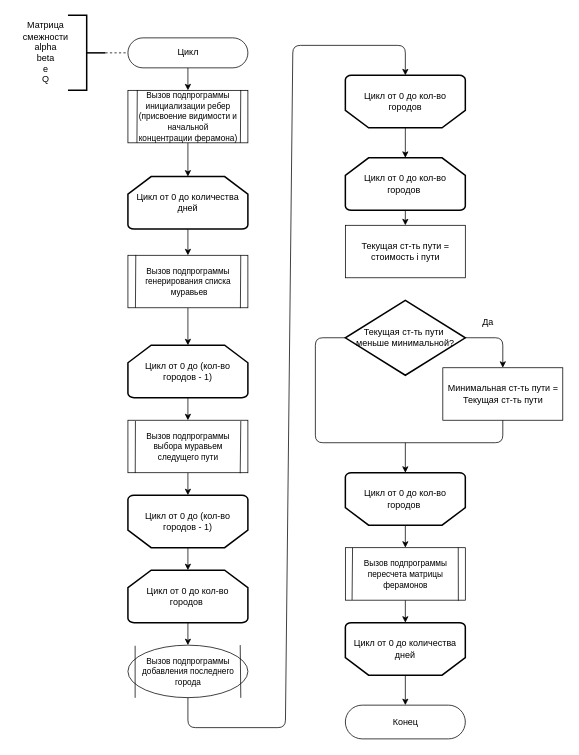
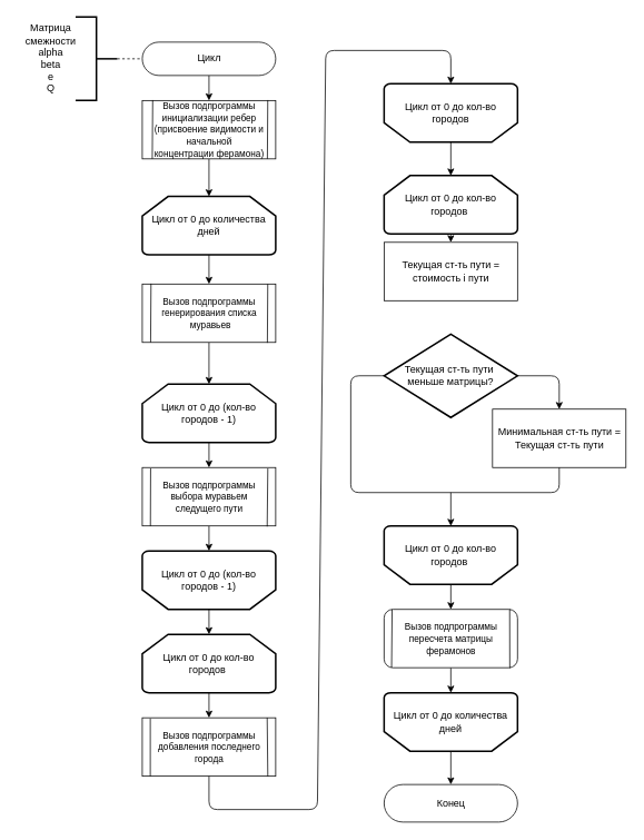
  <mxCell id="0" />
  <mxCell id="1" parent="0" />
  <mxCell id="2" value="" style="edgeStyle=none;html=1;" edge="1" parent="1" source="3" target="5"><mxGeometry relative="1" as="geometry" /></mxCell>
  <mxCell id="3" value="Цикл" style="html=1;dashed=0;whitespace=wrap;shape=mxgraph.dfd.start" vertex="1" parent="1"><mxGeometry x="170" y="50" width="160" height="40" as="geometry" /></mxCell>
  <mxCell id="4" value="" style="edgeStyle=none;html=1;" edge="1" parent="1" source="5" target="21"><mxGeometry relative="1" as="geometry" /></mxCell>
  <mxCell id="5" value="&lt;font style=&quot;font-size: 11px&quot;&gt;Вызов подпрограммы&lt;br&gt;инициализации ребер&lt;br&gt;(присвоение видимости и &lt;br&gt;начальной &lt;br&gt;концентрации ферамона)&lt;/font&gt;" style="html=1;dashed=0;whitespace=wrap;" vertex="1" parent="1"><mxGeometry x="170" y="120" width="160" height="70" as="geometry" /></mxCell>
  <mxCell id="6" value="" style="strokeWidth=2;html=1;shape=mxgraph.flowchart.annotation_2;align=left;labelPosition=right;pointerEvents=1;fillColor=#2a2a2a;rotation=-180;" vertex="1" parent="1"><mxGeometry x="90" y="20" width="50" height="100" as="geometry" /></mxCell>
  <mxCell id="7" value="" style="endArrow=none;dashed=1;html=1;exitX=0;exitY=0.5;exitDx=0;exitDy=0;exitPerimeter=0;entryX=0;entryY=0.5;entryDx=0;entryDy=0;entryPerimeter=0;" edge="1" parent="1" source="6" target="3"><mxGeometry width="50" height="50" relative="1" as="geometry"><mxPoint x="530" y="290" as="sourcePoint" /><mxPoint x="580" y="240" as="targetPoint" /></mxGeometry></mxCell>
  <mxCell id="8" value="Матрица &lt;br&gt;смежности&lt;br&gt;alpha&lt;br&gt;beta&lt;br&gt;e&lt;br&gt;Q" style="text;html=1;align=center;verticalAlign=middle;resizable=0;points=[];autosize=1;strokeColor=none;" vertex="1" parent="1"><mxGeometry x="20" y="25" width="80" height="90" as="geometry" /></mxCell>
  <mxCell id="9" value="Конец" style="html=1;dashed=0;whitespace=wrap;shape=mxgraph.dfd.start" vertex="1" parent="1"><mxGeometry x="460" y="940" width="160" height="45" as="geometry" /></mxCell>
  <mxCell id="10" value="" style="edgeStyle=none;html=1;" edge="1" parent="1" source="11" target="9"><mxGeometry relative="1" as="geometry" /></mxCell>
  <mxCell id="11" value="Цикл от 0 до количества дней" style="strokeWidth=2;html=1;shape=mxgraph.flowchart.loop_limit;whiteSpace=wrap;direction=west;" vertex="1" parent="1"><mxGeometry x="460" y="830" width="160" height="70" as="geometry" /></mxCell>
  <mxCell id="12" value="Минимальная ст-ть пути = &lt;br&gt;Текущая ст-ть пути" style="html=1;dashed=0;whitespace=wrap;" vertex="1" parent="1"><mxGeometry x="590" y="490" width="160" height="70" as="geometry" /></mxCell>
- <mxCell id="13" value="Текущая ст-ть пути&amp;nbsp;&lt;br&gt;меньше минимальной?" style="strokeWidth=2;html=1;shape=mxgraph.flowchart.decision;whiteSpace=wrap;fillColor=none;" vertex="1" parent="1"><mxGeometry x="460" y="400" width="160" height="100" as="geometry" /></mxCell>
- <mxCell id="14" value="Текущая ст-ть пути =&lt;br&gt;стоимость i пути" style="html=1;dashed=0;whitespace=wrap;" vertex="1" parent="1"><mxGeometry x="460" y="300" width="160" height="70" as="geometry" /></mxCell>
+ <mxCell id="13" value="Текущая ст-ть пути&amp;nbsp;&lt;br&gt;меньше матрицы?" style="strokeWidth=2;html=1;shape=mxgraph.flowchart.decision;whiteSpace=wrap;fillColor=none;" vertex="1" parent="1"><mxGeometry x="460" y="400" width="160" height="100" as="geometry" /></mxCell>
+ <mxCell id="14" value="Текущая ст-ть пути =&lt;br&gt;стоимость i пути" style="html=1;dashed=0;whitespace=wrap;" vertex="1" parent="1"><mxGeometry x="460" y="290" width="160" height="70" as="geometry" /></mxCell>
  <mxCell id="15" value="" style="endArrow=classic;html=1;exitX=1;exitY=0.5;exitDx=0;exitDy=0;exitPerimeter=0;entryX=0.5;entryY=0;entryDx=0;entryDy=0;" edge="1" parent="1" source="13" target="12"><mxGeometry width="50" height="50" relative="1" as="geometry"><mxPoint x="530" y="550" as="sourcePoint" /><mxPoint x="580" y="500" as="targetPoint" /><Array as="points"><mxPoint x="670" y="450" /></Array></mxGeometry></mxCell>
  <mxCell id="16" value="" style="endArrow=none;html=1;exitX=0;exitY=0.5;exitDx=0;exitDy=0;exitPerimeter=0;entryX=0.5;entryY=1;entryDx=0;entryDy=0;" edge="1" parent="1" source="13" target="12"><mxGeometry width="50" height="50" relative="1" as="geometry"><mxPoint x="530" y="550" as="sourcePoint" /><mxPoint x="670" y="590" as="targetPoint" /><Array as="points"><mxPoint x="420" y="450" /><mxPoint x="420" y="590" /><mxPoint x="670" y="590" /></Array></mxGeometry></mxCell>
- <mxCell id="17" value="Да" style="text;html=1;align=center;verticalAlign=middle;resizable=0;points=[];autosize=1;strokeColor=none;" vertex="1" parent="1"><mxGeometry x="635" y="420" width="30" height="20" as="geometry" /></mxCell>
  <mxCell id="18" value="" style="edgeStyle=none;html=1;" edge="1" parent="1" source="19" target="27"><mxGeometry relative="1" as="geometry" /></mxCell>
  <mxCell id="19" value="Цикл от 0 до (кол-во городов - 1)" style="strokeWidth=2;html=1;shape=mxgraph.flowchart.loop_limit;whiteSpace=wrap;direction=west;" vertex="1" parent="1"><mxGeometry x="170" y="660" width="160" height="70" as="geometry" /></mxCell>
  <mxCell id="20" value="" style="edgeStyle=none;html=1;" edge="1" parent="1" source="21" target="25"><mxGeometry relative="1" as="geometry" /></mxCell>
  <mxCell id="21" value="Цикл от 0 до количества дней" style="strokeWidth=2;html=1;shape=mxgraph.flowchart.loop_limit;whiteSpace=wrap;direction=east;" vertex="1" parent="1"><mxGeometry x="170" y="235" width="160" height="70" as="geometry" /></mxCell>
  <mxCell id="22" value="" style="edgeStyle=none;html=1;" edge="1" parent="1" source="23" target="19"><mxGeometry relative="1" as="geometry" /></mxCell>
  <mxCell id="23" value="&lt;font style=&quot;font-size: 11px&quot;&gt;Вызов подпрограммы&lt;br&gt;выбора муравьем &lt;br&gt;следущего пути&lt;br&gt;&lt;/font&gt;" style="html=1;dashed=0;whitespace=wrap;" vertex="1" parent="1"><mxGeometry x="170" y="560" width="160" height="70" as="geometry" /></mxCell>
  <mxCell id="24" value="" style="edgeStyle=none;html=1;" edge="1" parent="1" source="25" target="29"><mxGeometry relative="1" as="geometry" /></mxCell>
  <mxCell id="25" value="&lt;font style=&quot;font-size: 11px&quot;&gt;Вызов подпрограммы&lt;br&gt;генерирования списка&lt;br&gt;&amp;nbsp;муравьев&lt;br&gt;&lt;/font&gt;" style="html=1;dashed=0;whitespace=wrap;" vertex="1" parent="1"><mxGeometry x="170" y="340" width="160" height="70" as="geometry" /></mxCell>
  <mxCell id="26" value="" style="edgeStyle=none;html=1;" edge="1" parent="1" source="27" target="36"><mxGeometry relative="1" as="geometry" /></mxCell>
  <mxCell id="27" value="Цикл от 0 до кол-во городов&amp;nbsp;" style="strokeWidth=2;html=1;shape=mxgraph.flowchart.loop_limit;whiteSpace=wrap;direction=east;" vertex="1" parent="1"><mxGeometry x="170" y="760" width="160" height="70" as="geometry" /></mxCell>
  <mxCell id="28" value="" style="edgeStyle=none;html=1;" edge="1" parent="1" source="29" target="23"><mxGeometry relative="1" as="geometry" /></mxCell>
  <mxCell id="29" value="Цикл от 0 до (кол-во городов - 1)" style="strokeWidth=2;html=1;shape=mxgraph.flowchart.loop_limit;whiteSpace=wrap;direction=east;" vertex="1" parent="1"><mxGeometry x="170" y="460" width="160" height="70" as="geometry" /></mxCell>
  <mxCell id="30" value="" style="edgeStyle=none;html=1;" edge="1" parent="1" source="31" target="35"><mxGeometry relative="1" as="geometry" /></mxCell>
  <mxCell id="31" value="Цикл от 0 до кол-во городов&amp;nbsp;" style="strokeWidth=2;html=1;shape=mxgraph.flowchart.loop_limit;whiteSpace=wrap;direction=west;" vertex="1" parent="1"><mxGeometry x="460" y="630" width="160" height="70" as="geometry" /></mxCell>
  <mxCell id="32" value="" style="edgeStyle=none;html=1;" edge="1" parent="1" source="33" target="38"><mxGeometry relative="1" as="geometry" /></mxCell>
  <mxCell id="33" value="Цикл от 0 до кол-во &lt;br&gt;городов" style="strokeWidth=2;html=1;shape=mxgraph.flowchart.loop_limit;whiteSpace=wrap;direction=west;" vertex="1" parent="1"><mxGeometry x="460" y="100" width="160" height="70" as="geometry" /></mxCell>
  <mxCell id="34" value="" style="edgeStyle=none;html=1;" edge="1" parent="1" source="35" target="11"><mxGeometry relative="1" as="geometry" /></mxCell>
- <mxCell id="35" value="&lt;font style=&quot;font-size: 11px&quot;&gt;Вызов подпрограммы&lt;br&gt;пересчета матрицы&lt;br&gt;ферамонов&lt;br&gt;&lt;/font&gt;" style="html=1;dashed=0;whitespace=wrap;" vertex="1" parent="1"><mxGeometry x="460" y="730" width="160" height="70" as="geometry" /></mxCell>
- <mxCell id="36" value="&lt;font style=&quot;font-size: 11px&quot;&gt;Вызов подпрограммы&lt;br&gt;добавления последнего&lt;br&gt;города&lt;br&gt;&lt;/font&gt;" style="ellipse;html=1;dashed=0;whitespace=wrap;" vertex="1" parent="1"><mxGeometry x="170" y="860" width="160" height="70" as="geometry" /></mxCell>
+ <mxCell id="35" value="&lt;font style=&quot;font-size: 11px&quot;&gt;Вызов подпрограммы&lt;br&gt;пересчета матрицы&lt;br&gt;ферамонов&lt;br&gt;&lt;/font&gt;" style="html=1;dashed=0;whitespace=wrap;rounded=1;" vertex="1" parent="1"><mxGeometry x="460" y="730" width="160" height="70" as="geometry" /></mxCell>
+ <mxCell id="36" value="&lt;font style=&quot;font-size: 11px&quot;&gt;Вызов подпрограммы&lt;br&gt;добавления последнего&lt;br&gt;города&lt;br&gt;&lt;/font&gt;" style="html=1;dashed=0;whitespace=wrap;" vertex="1" parent="1"><mxGeometry x="170" y="860" width="160" height="70" as="geometry" /></mxCell>
  <mxCell id="37" value="" style="edgeStyle=none;html=1;" edge="1" parent="1" source="38" target="14"><mxGeometry relative="1" as="geometry" /></mxCell>
  <mxCell id="38" value="Цикл от 0 до кол-во городов&amp;nbsp;" style="strokeWidth=2;html=1;shape=mxgraph.flowchart.loop_limit;whiteSpace=wrap;direction=east;" vertex="1" parent="1"><mxGeometry x="460" y="210" width="160" height="70" as="geometry" /></mxCell>
  <mxCell id="39" value="" style="endArrow=classic;html=1;exitX=0.5;exitY=1;exitDx=0;exitDy=0;entryX=0.5;entryY=1;entryDx=0;entryDy=0;entryPerimeter=0;" edge="1" parent="1" source="36" target="33"><mxGeometry width="50" height="50" relative="1" as="geometry"><mxPoint x="470" y="720" as="sourcePoint" /><mxPoint x="450" y="340" as="targetPoint" /><Array as="points"><mxPoint x="250" y="970" /><mxPoint x="380" y="970" /><mxPoint x="390" y="60" /><mxPoint x="540" y="60" /></Array></mxGeometry></mxCell>
  <mxCell id="40" value="" style="endArrow=classic;html=1;" edge="1" parent="1"><mxGeometry width="50" height="50" relative="1" as="geometry"><mxPoint x="540" y="590" as="sourcePoint" /><mxPoint x="540" y="630" as="targetPoint" /></mxGeometry></mxCell>
  <mxCell id="41" value="" style="endArrow=none;html=1;exitX=0.078;exitY=-0.007;exitDx=0;exitDy=0;exitPerimeter=0;" edge="1" parent="1" source="5"><mxGeometry width="50" height="50" relative="1" as="geometry"><mxPoint x="470" y="310" as="sourcePoint" /><mxPoint x="182" y="190" as="targetPoint" /></mxGeometry></mxCell>
  <mxCell id="42" value="" style="endArrow=none;html=1;exitX=0.078;exitY=-0.007;exitDx=0;exitDy=0;exitPerimeter=0;" edge="1" parent="1"><mxGeometry width="50" height="50" relative="1" as="geometry"><mxPoint x="320.48" y="119.51" as="sourcePoint" /><mxPoint x="320" y="190" as="targetPoint" /></mxGeometry></mxCell>
  <mxCell id="43" value="" style="endArrow=none;html=1;exitX=0.078;exitY=-0.007;exitDx=0;exitDy=0;exitPerimeter=0;" edge="1" parent="1"><mxGeometry width="50" height="50" relative="1" as="geometry"><mxPoint x="180.48" y="339.51" as="sourcePoint" /><mxPoint x="180" y="410" as="targetPoint" /></mxGeometry></mxCell>
  <mxCell id="44" value="" style="endArrow=none;html=1;exitX=0.078;exitY=-0.007;exitDx=0;exitDy=0;exitPerimeter=0;" edge="1" parent="1"><mxGeometry width="50" height="50" relative="1" as="geometry"><mxPoint x="320.48" y="340" as="sourcePoint" /><mxPoint x="320" y="410.49" as="targetPoint" /></mxGeometry></mxCell>
  <mxCell id="45" value="" style="endArrow=none;html=1;entryX=0.061;entryY=1.004;entryDx=0;entryDy=0;entryPerimeter=0;" edge="1" parent="1" target="23"><mxGeometry width="50" height="50" relative="1" as="geometry"><mxPoint x="180" y="561" as="sourcePoint" /><mxPoint x="260" y="550" as="targetPoint" /></mxGeometry></mxCell>
  <mxCell id="46" value="" style="endArrow=none;html=1;entryX=0.936;entryY=1.01;entryDx=0;entryDy=0;entryPerimeter=0;exitX=0.941;exitY=0.015;exitDx=0;exitDy=0;exitPerimeter=0;" edge="1" parent="1" source="23" target="23"><mxGeometry width="50" height="50" relative="1" as="geometry"><mxPoint x="322" y="561" as="sourcePoint" /><mxPoint x="260" y="550" as="targetPoint" /></mxGeometry></mxCell>
  <mxCell id="47" value="" style="endArrow=none;html=1;exitX=0.06;exitY=1.004;exitDx=0;exitDy=0;exitPerimeter=0;entryX=0.06;entryY=0.012;entryDx=0;entryDy=0;entryPerimeter=0;" edge="1" parent="1" source="36" target="36"><mxGeometry width="50" height="50" relative="1" as="geometry"><mxPoint x="210" y="930" as="sourcePoint" /><mxPoint x="160" y="870" as="targetPoint" /></mxGeometry></mxCell>
  <mxCell id="48" value="" style="endArrow=none;html=1;exitX=0.941;exitY=1.004;exitDx=0;exitDy=0;exitPerimeter=0;entryX=0.936;entryY=-0.001;entryDx=0;entryDy=0;entryPerimeter=0;" edge="1" parent="1" source="36" target="36"><mxGeometry width="50" height="50" relative="1" as="geometry"><mxPoint x="210" y="930" as="sourcePoint" /><mxPoint x="260" y="880" as="targetPoint" /></mxGeometry></mxCell>
  <mxCell id="49" value="" style="endArrow=none;html=1;exitX=0.06;exitY=0.001;exitDx=0;exitDy=0;exitPerimeter=0;entryX=0.056;entryY=0.996;entryDx=0;entryDy=0;entryPerimeter=0;" edge="1" parent="1" source="35" target="35"><mxGeometry width="50" height="50" relative="1" as="geometry"><mxPoint x="490" y="750" as="sourcePoint" /><mxPoint x="540" y="700" as="targetPoint" /></mxGeometry></mxCell>
  <mxCell id="50" value="" style="endArrow=none;html=1;exitX=0.941;exitY=-0.006;exitDx=0;exitDy=0;exitPerimeter=0;entryX=0.942;entryY=1.009;entryDx=0;entryDy=0;entryPerimeter=0;" edge="1" parent="1" source="35" target="35"><mxGeometry width="50" height="50" relative="1" as="geometry"><mxPoint x="490" y="750" as="sourcePoint" /><mxPoint x="540" y="700" as="targetPoint" /></mxGeometry></mxCell>
